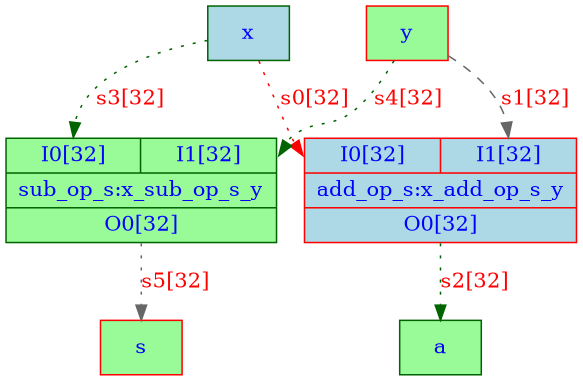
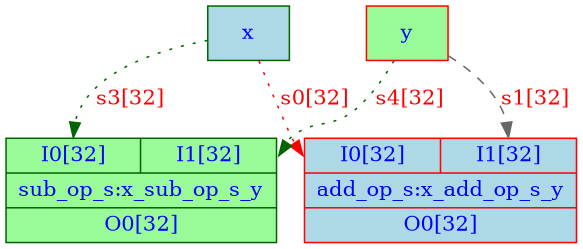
  digraph {
    node [color=darkgreen fillcolor=palegreen fontcolor=blue shape=msquare style=filled]
    edge [color=darkgreen fontcolor=red style=dotted]
    n1 [fillcolor=lightblue label=x]
    n2 [label="{{<I0>I0[32]|<I1>I1[32]}|sub_op_s:x_sub_op_s_y|{<O0>O0[32]}}" shape=record]
    n3 [color=red fillcolor=lightblue label="{{<I0>I0[32]|<I1>I1[32]}|add_op_s:x_add_op_s_y|{<O0>O0[32]}}" shape=record]
-   n4 [color=red label=s]
-   n5 [label=a]
    n6 [color=red label=y]
    n1 -> n2 [headport=I0 label="s3[32]"]
    n1 -> n3 [color=red headport=I0 label="s0[32]"]
-   n2 -> n4 [color=gray40 label="s5[32]" tailport=O0]
-   n3 -> n5 [label="s2[32]" tailport=O0]
    n6 -> n2 [headport=I1 label="s4[32]"]
    n6 -> n3 [color=gray40 headport=I1 label="s1[32]" style=dashed]
  }
